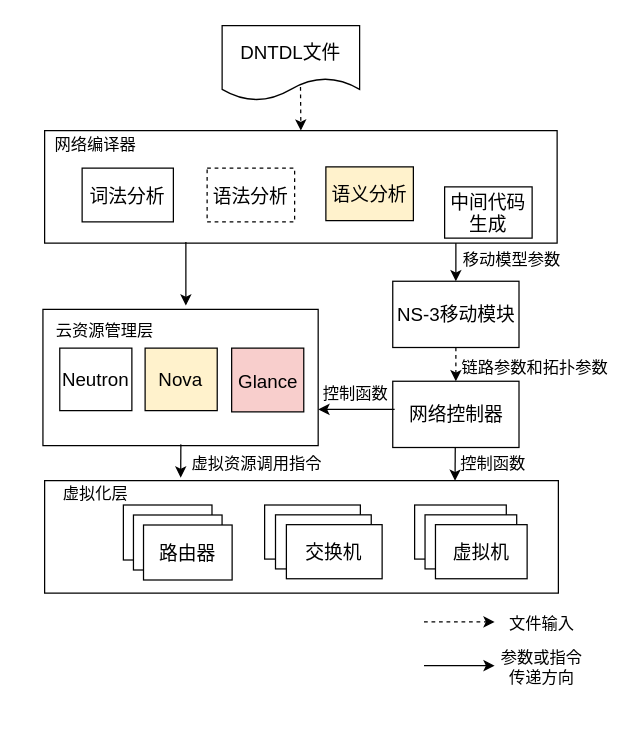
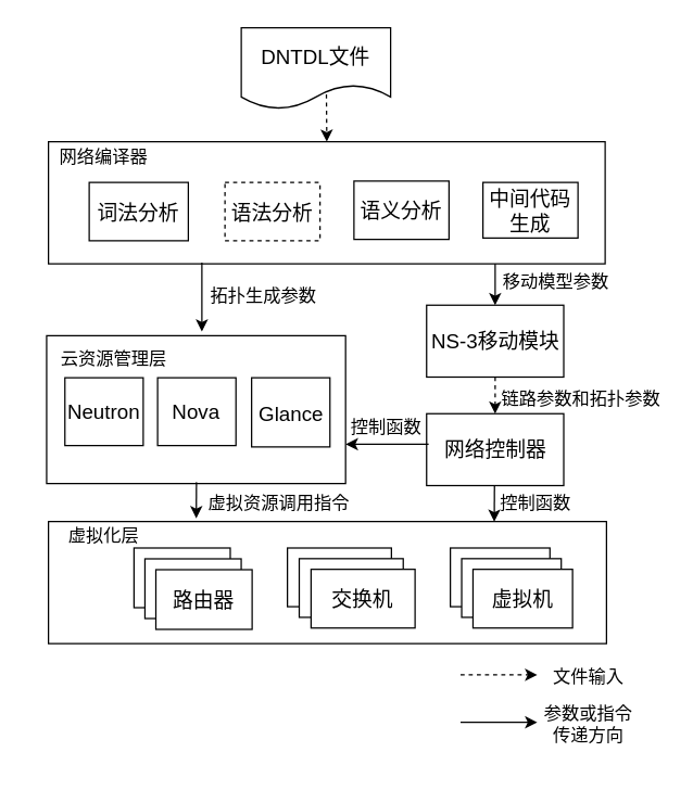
  <mxCell id="0" />
  <mxCell id="1" parent="0" />
+ <mxCell id="2" value="&lt;font style=&quot;font-size: 13px&quot;&gt;拓扑生成参数&lt;/font&gt;" style="text;html=1;resizable=0;autosize=1;align=center;verticalAlign=middle;points=[];fillColor=none;strokeColor=none;rounded=0;" vertex="1" parent="1"><mxGeometry x="148" y="207" width="90" height="20" as="geometry" /></mxCell>
  <mxCell id="3" value="&lt;font style=&quot;font-size: 15px&quot;&gt;DNTDL文件&lt;/font&gt;" style="shape=document;whiteSpace=wrap;html=1;boundedLbl=1;" vertex="1" parent="1"><mxGeometry x="177" y="20" width="110" height="60" as="geometry" /></mxCell>
  <mxCell id="4" style="rounded=0;orthogonalLoop=1;jettySize=auto;html=1;entryX=0.5;entryY=0;entryDx=0;entryDy=0;" edge="1" parent="1" target="15"><mxGeometry relative="1" as="geometry"><mxPoint x="351" y="231.5" as="targetPoint" /><mxPoint x="364" y="192" as="sourcePoint" /></mxGeometry></mxCell>
  <mxCell id="5" style="edgeStyle=none;rounded=0;orthogonalLoop=1;jettySize=auto;html=1;entryX=0.5;entryY=0;entryDx=0;entryDy=0;dashed=1;exitX=0.57;exitY=0.817;exitDx=0;exitDy=0;exitPerimeter=0;" edge="1" parent="1" target="6" source="3"><mxGeometry relative="1" as="geometry"><mxPoint x="240" y="54" as="sourcePoint" /><mxPoint x="275" y="54" as="targetPoint" /></mxGeometry></mxCell>
  <mxCell id="6" value="" style="rounded=0;whiteSpace=wrap;html=1;" vertex="1" parent="1"><mxGeometry x="35" y="104" width="410" height="90" as="geometry" /></mxCell>
  <mxCell id="7" value="&lt;font style=&quot;font-size: 13px&quot;&gt;移动模型参数&lt;/font&gt;" style="text;html=1;strokeColor=none;fillColor=none;align=center;verticalAlign=middle;whiteSpace=wrap;rounded=0;" vertex="1" parent="1"><mxGeometry x="353.5" y="197" width="110" height="20" as="geometry" /></mxCell>
  <mxCell id="8" value="" style="rounded=0;whiteSpace=wrap;html=1;" vertex="1" parent="1"><mxGeometry x="35" y="384" width="411" height="90" as="geometry" /></mxCell>
  <mxCell id="9" value="&lt;font style=&quot;font-size: 13px&quot;&gt;链路参数和拓扑参数&lt;/font&gt;" style="text;html=1;strokeColor=none;fillColor=none;align=center;verticalAlign=middle;whiteSpace=wrap;rounded=0;" vertex="1" parent="1"><mxGeometry x="368" y="282.5" width="119" height="20" as="geometry" /></mxCell>
  <mxCell id="10" value="&lt;font style=&quot;font-size: 13px&quot;&gt;网络编译器&lt;/font&gt;" style="text;html=1;strokeColor=none;fillColor=none;align=center;verticalAlign=middle;whiteSpace=wrap;rounded=0;" vertex="1" parent="1"><mxGeometry x="20.5" y="80" width="110" height="70" as="geometry" /></mxCell>
  <mxCell id="11" value="&lt;span style=&quot;font-size: 15px&quot;&gt;词法分析&lt;/span&gt;" style="rounded=0;whiteSpace=wrap;html=1;" vertex="1" parent="1"><mxGeometry x="65" y="134" width="73" height="43" as="geometry" /></mxCell>
  <mxCell id="12" value="&lt;span style=&quot;font-size: 15px&quot;&gt;语法分析&lt;/span&gt;" style="rounded=0;whiteSpace=wrap;html=1;dashed=1;" vertex="1" parent="1"><mxGeometry x="165" y="134" width="70" height="43" as="geometry" /></mxCell>
- <mxCell id="13" value="&lt;span style=&quot;font-size: 15px&quot;&gt;中间代码生成&lt;/span&gt;" style="rounded=0;whiteSpace=wrap;html=1;" vertex="1" parent="1"><mxGeometry x="355" y="149" width="70" height="41" as="geometry" /></mxCell>
- <mxCell id="14" value="&lt;span style=&quot;font-size: 15px&quot;&gt;语义分析&lt;/span&gt;" style="rounded=0;whiteSpace=wrap;html=1;fillColor=#fff2cc;" vertex="1" parent="1"><mxGeometry x="260" y="133" width="70" height="43" as="geometry" /></mxCell>
+ <mxCell id="13" value="&lt;span style=&quot;font-size: 15px&quot;&gt;中间代码生成&lt;/span&gt;" style="rounded=0;whiteSpace=wrap;html=1;" vertex="1" parent="1"><mxGeometry x="355" y="134" width="70" height="41" as="geometry" /></mxCell>
+ <mxCell id="14" value="&lt;span style=&quot;font-size: 15px&quot;&gt;语义分析&lt;/span&gt;" style="rounded=0;whiteSpace=wrap;html=1;" vertex="1" parent="1"><mxGeometry x="260" y="133" width="70" height="43" as="geometry" /></mxCell>
  <mxCell id="15" value="&lt;span style=&quot;font-size: 15px&quot;&gt;NS-3移动模块&lt;/span&gt;" style="rounded=0;whiteSpace=wrap;html=1;" vertex="1" parent="1"><mxGeometry x="313.5" y="224.5" width="101" height="53" as="geometry" /></mxCell>
  <mxCell id="16" value="&lt;font style=&quot;font-size: 13px&quot;&gt;虚拟化层&lt;/font&gt;" style="text;html=1;strokeColor=none;fillColor=none;align=center;verticalAlign=middle;whiteSpace=wrap;rounded=0;" vertex="1" parent="1"><mxGeometry x="20.5" y="358.5" width="110" height="70" as="geometry" /></mxCell>
  <mxCell id="17" style="rounded=0;orthogonalLoop=1;jettySize=auto;html=1;exitX=0.5;exitY=1;exitDx=0;exitDy=0;entryX=0.5;entryY=0;entryDx=0;entryDy=0;dashed=1;" edge="1" parent="1" source="15" target="23"><mxGeometry relative="1" as="geometry"><mxPoint x="443" y="328" as="sourcePoint" /><mxPoint x="443" y="318" as="targetPoint" /></mxGeometry></mxCell>
  <mxCell id="18" style="rounded=0;orthogonalLoop=1;jettySize=auto;html=1;" edge="1" parent="1"><mxGeometry relative="1" as="geometry"><mxPoint x="148" y="193" as="sourcePoint" /><mxPoint x="148" y="244" as="targetPoint" /></mxGeometry></mxCell>
  <mxCell id="19" value="" style="endArrow=classic;html=1;dashed=1;" edge="1" parent="1"><mxGeometry width="50" height="50" relative="1" as="geometry"><mxPoint x="338.5" y="497" as="sourcePoint" /><mxPoint x="395" y="497" as="targetPoint" /></mxGeometry></mxCell>
  <mxCell id="20" value="" style="endArrow=classic;html=1;" edge="1" parent="1"><mxGeometry width="50" height="50" relative="1" as="geometry"><mxPoint x="338.5" y="532" as="sourcePoint" /><mxPoint x="395" y="532" as="targetPoint" /></mxGeometry></mxCell>
  <mxCell id="21" value="&lt;font style=&quot;font-size: 13px&quot;&gt;文件输入&lt;/font&gt;" style="text;html=1;strokeColor=none;fillColor=none;align=center;verticalAlign=middle;whiteSpace=wrap;rounded=0;" vertex="1" parent="1"><mxGeometry x="378" y="462.5" width="110" height="70" as="geometry" /></mxCell>
  <mxCell id="22" value="&lt;font style=&quot;font-size: 13px&quot;&gt;参数或指令传递方向&lt;/font&gt;" style="text;html=1;strokeColor=none;fillColor=none;align=center;verticalAlign=middle;whiteSpace=wrap;rounded=0;" vertex="1" parent="1"><mxGeometry x="395" y="495.5" width="76" height="74" as="geometry" /></mxCell>
  <mxCell id="23" value="&lt;span style=&quot;font-size: 15px&quot;&gt;网络控制器&lt;/span&gt;" style="rounded=0;whiteSpace=wrap;html=1;" vertex="1" parent="1"><mxGeometry x="313.5" y="304.5" width="101" height="53" as="geometry" /></mxCell>
  <mxCell id="24" value="&lt;font style=&quot;font-size: 13px&quot;&gt;控制函数&lt;/font&gt;" style="text;html=1;strokeColor=none;fillColor=none;align=center;verticalAlign=middle;whiteSpace=wrap;rounded=0;" vertex="1" parent="1"><mxGeometry x="339" y="360" width="110" height="20" as="geometry" /></mxCell>
  <mxCell id="25" value="" style="group" vertex="1" connectable="0" parent="1"><mxGeometry x="211" y="403.5" width="94" height="59" as="geometry" /></mxCell>
  <mxCell id="26" value="&lt;span style=&quot;font-size: 15px&quot;&gt;交换机&lt;/span&gt;" style="rounded=0;whiteSpace=wrap;html=1;" vertex="1" parent="25"><mxGeometry width="76.593" height="43.267" as="geometry" /></mxCell>
  <mxCell id="27" value="&lt;span style=&quot;font-size: 15px&quot;&gt;交换机&lt;/span&gt;" style="rounded=0;whiteSpace=wrap;html=1;" vertex="1" parent="25"><mxGeometry x="8.704" y="7.867" width="76.593" height="43.267" as="geometry" /></mxCell>
  <mxCell id="28" value="&lt;span style=&quot;font-size: 15px&quot;&gt;交换机&lt;/span&gt;" style="rounded=0;whiteSpace=wrap;html=1;" vertex="1" parent="25"><mxGeometry x="17.407" y="15.733" width="76.593" height="43.267" as="geometry" /></mxCell>
  <mxCell id="29" value="" style="group" vertex="1" connectable="0" parent="1"><mxGeometry x="98" y="403.5" width="87" height="60" as="geometry" /></mxCell>
  <mxCell id="30" value="&lt;span style=&quot;font-size: 15px&quot;&gt;交换机&lt;/span&gt;" style="rounded=0;whiteSpace=wrap;html=1;" vertex="1" parent="29"><mxGeometry width="70.889" height="44.0" as="geometry" /></mxCell>
  <mxCell id="31" value="&lt;span style=&quot;font-size: 15px&quot;&gt;交换机&lt;/span&gt;" style="rounded=0;whiteSpace=wrap;html=1;" vertex="1" parent="29"><mxGeometry x="8.056" y="8" width="70.889" height="44.0" as="geometry" /></mxCell>
  <mxCell id="32" value="&lt;span style=&quot;font-size: 15px&quot;&gt;路由器&lt;/span&gt;" style="rounded=0;whiteSpace=wrap;html=1;" vertex="1" parent="29"><mxGeometry x="16.111" y="16" width="70.889" height="44.0" as="geometry" /></mxCell>
  <mxCell id="33" value="" style="group" vertex="1" connectable="0" parent="1"><mxGeometry x="331" y="403.5" width="90" height="59" as="geometry" /></mxCell>
  <mxCell id="34" value="&lt;span style=&quot;font-size: 15px&quot;&gt;交换机&lt;/span&gt;" style="rounded=0;whiteSpace=wrap;html=1;" vertex="1" parent="33"><mxGeometry width="73.333" height="43.267" as="geometry" /></mxCell>
  <mxCell id="35" value="&lt;span style=&quot;font-size: 15px&quot;&gt;交换机&lt;/span&gt;" style="rounded=0;whiteSpace=wrap;html=1;" vertex="1" parent="33"><mxGeometry x="8.333" y="7.867" width="73.333" height="43.267" as="geometry" /></mxCell>
  <mxCell id="36" value="&lt;span style=&quot;font-size: 15px&quot;&gt;虚拟机&lt;/span&gt;" style="rounded=0;whiteSpace=wrap;html=1;" vertex="1" parent="33"><mxGeometry x="16.667" y="15.733" width="73.333" height="43.267" as="geometry" /></mxCell>
  <mxCell id="37" value="&lt;font style=&quot;font-size: 13px&quot;&gt;虚拟资源调用指令&lt;/font&gt;" style="text;html=1;strokeColor=none;fillColor=none;align=center;verticalAlign=middle;whiteSpace=wrap;rounded=0;" vertex="1" parent="1"><mxGeometry x="150" y="360" width="110" height="20" as="geometry" /></mxCell>
  <mxCell id="38" value="&lt;font style=&quot;font-size: 13px&quot;&gt;控制函数&lt;/font&gt;" style="text;html=1;strokeColor=none;fillColor=none;align=center;verticalAlign=middle;whiteSpace=wrap;rounded=0;" vertex="1" parent="1"><mxGeometry x="228.5" y="303.5" width="110" height="20" as="geometry" /></mxCell>
  <mxCell id="39" value="" style="group" vertex="1" connectable="0" parent="1"><mxGeometry x="25" y="227" width="250" height="129" as="geometry" /></mxCell>
  <mxCell id="40" value="" style="rounded=0;whiteSpace=wrap;html=1;" vertex="1" parent="39"><mxGeometry x="8.654" y="20" width="220.192" height="109" as="geometry" /></mxCell>
  <mxCell id="41" value="&lt;font style=&quot;font-size: 13px&quot;&gt;云资源管理层&lt;/font&gt;" style="text;html=1;strokeColor=none;fillColor=none;align=center;verticalAlign=middle;whiteSpace=wrap;rounded=0;" vertex="1" parent="39"><mxGeometry x="17.788" width="80.882" height="74.321" as="geometry" /></mxCell>
  <mxCell id="42" value="&lt;span style=&quot;font-size: 15px&quot;&gt;Neutron&lt;/span&gt;" style="rounded=0;whiteSpace=wrap;html=1;" vertex="1" parent="39"><mxGeometry x="22.115" y="51" width="57.692" height="50" as="geometry" /></mxCell>
- <mxCell id="43" value="&lt;span style=&quot;font-size: 15px&quot;&gt;Glance&lt;/span&gt;" style="rounded=0;whiteSpace=wrap;html=1;fillColor=#f8cecc;" vertex="1" parent="39"><mxGeometry x="159.615" y="51" width="57.692" height="51" as="geometry" /></mxCell>
- <mxCell id="44" value="&lt;span style=&quot;font-size: 15px&quot;&gt;Nova&lt;/span&gt;" style="rounded=0;whiteSpace=wrap;html=1;fillColor=#fff2cc;" vertex="1" parent="39"><mxGeometry x="90.385" y="51" width="57.692" height="50" as="geometry" /></mxCell>
+ <mxCell id="43" value="&lt;span style=&quot;font-size: 15px&quot;&gt;Glance&lt;/span&gt;" style="rounded=0;whiteSpace=wrap;html=1;" vertex="1" parent="39"><mxGeometry x="159.615" y="51" width="57.692" height="51" as="geometry" /></mxCell>
+ <mxCell id="44" value="&lt;span style=&quot;font-size: 15px&quot;&gt;Nova&lt;/span&gt;" style="rounded=0;whiteSpace=wrap;html=1;" vertex="1" parent="39"><mxGeometry x="90.385" y="51" width="57.692" height="50" as="geometry" /></mxCell>
  <mxCell id="45" style="rounded=0;orthogonalLoop=1;jettySize=auto;html=1;entryX=0.547;entryY=-0.004;entryDx=0;entryDy=0;entryPerimeter=0;" edge="1" parent="1"><mxGeometry relative="1" as="geometry"><mxPoint x="144" y="355" as="sourcePoint" /><mxPoint x="143.845" y="381.608" as="targetPoint" /></mxGeometry></mxCell>
  <mxCell id="46" style="rounded=0;orthogonalLoop=1;jettySize=auto;html=1;entryX=0.547;entryY=-0.004;entryDx=0;entryDy=0;entryPerimeter=0;" edge="1" parent="1"><mxGeometry relative="1" as="geometry"><mxPoint x="363.5" y="357.5" as="sourcePoint" /><mxPoint x="363.345" y="384.108" as="targetPoint" /></mxGeometry></mxCell>
  <mxCell id="47" value="" style="endArrow=classic;html=1;exitX=0.015;exitY=0.425;exitDx=0;exitDy=0;exitPerimeter=0;" edge="1" parent="1" source="23"><mxGeometry width="50" height="50" relative="1" as="geometry"><mxPoint x="305" y="327" as="sourcePoint" /><mxPoint x="254" y="327" as="targetPoint" /></mxGeometry></mxCell>
